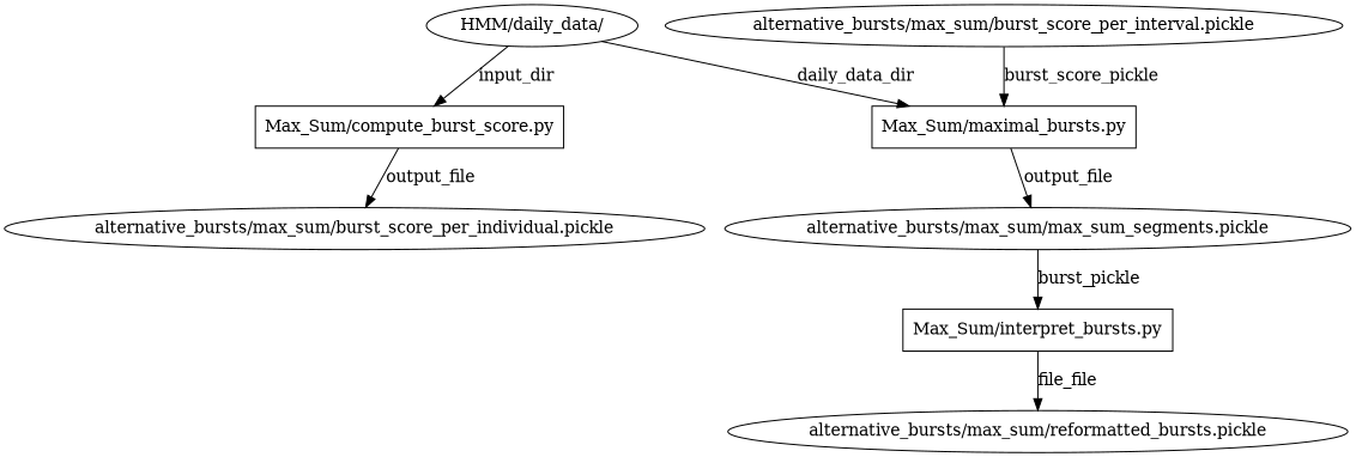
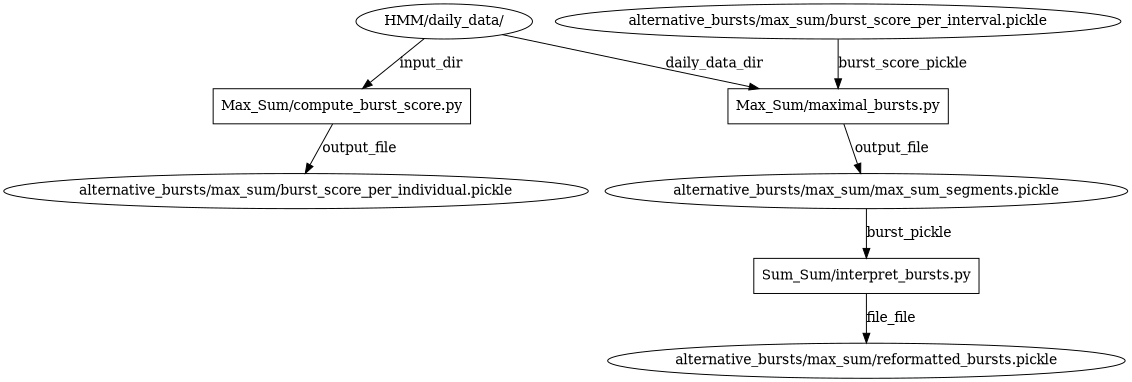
  digraph {
    node [labelfontsize=14.0]
    edge [labelfontsize=10.0]
    "Max_Sum/compute_burst_score.py" [shape=box]
    "alternative_bursts/max_sum/burst_score_per_individual.pickle"
-   "Max_Sum/interpret_bursts.py" [shape=box]
+   "Max_Sum/interpret_bursts.py" [shape=box label="Sum_Sum/interpret_bursts.py"]
    "alternative_bursts/max_sum/reformatted_bursts.pickle"
    "Max_Sum/maximal_bursts.py" [shape=box]
    "alternative_bursts/max_sum/max_sum_segments.pickle"
    "HMM/daily_data/"
    "alternative_bursts/max_sum/burst_score_per_interval.pickle"
    "Max_Sum/compute_burst_score.py" -> "alternative_bursts/max_sum/burst_score_per_individual.pickle" [label=output_file]
    "Max_Sum/interpret_bursts.py" -> "alternative_bursts/max_sum/reformatted_bursts.pickle" [label=file_file]
    "Max_Sum/maximal_bursts.py" -> "alternative_bursts/max_sum/max_sum_segments.pickle" [label=output_file]
    "alternative_bursts/max_sum/max_sum_segments.pickle" -> "Max_Sum/interpret_bursts.py" [label=burst_pickle]
    "HMM/daily_data/" -> "Max_Sum/compute_burst_score.py" [label=input_dir]
    "HMM/daily_data/" -> "Max_Sum/maximal_bursts.py" [label=daily_data_dir]
    "alternative_bursts/max_sum/burst_score_per_interval.pickle" -> "Max_Sum/maximal_bursts.py" [label=burst_score_pickle]
  }
